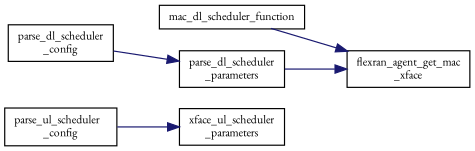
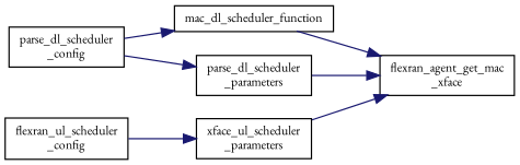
  digraph {
    fontname="EB Garamond"
    rankdir=LR
    node [color=black fillcolor=white fontname="EB Garamond" fontsize=10 shape=record style=filled]
    edge [color=midnightblue fontname="EB Garamond" fontsize=10 labelfontname=Helvetica labelfontsize=10 style=solid]
    n1 [height=0.2 label="parse_dl_scheduler\l_config" width=0.4]
    n2 [height=0.2 label=mac_dl_scheduler_function width=0.4]
    n3 [height=0.2 label="parse_dl_scheduler\l_parameters" width=0.4]
-   n4 [height=0.2 label="parse_ul_scheduler\l_config" width=0.4]
+   n4 [height=0.2 label="flexran_ul_scheduler\l_config" width=0.4]
    n5 [height=0.2 label="xface_ul_scheduler\l_parameters" width=0.4]
    n6 [height=0.2 label="flexran_agent_get_mac\l_xface" width=0.4]
+   n1 -> n2
    n1 -> n3
    n2 -> n6
    n3 -> n6
    n4 -> n5
+   n5 -> n6
  }
